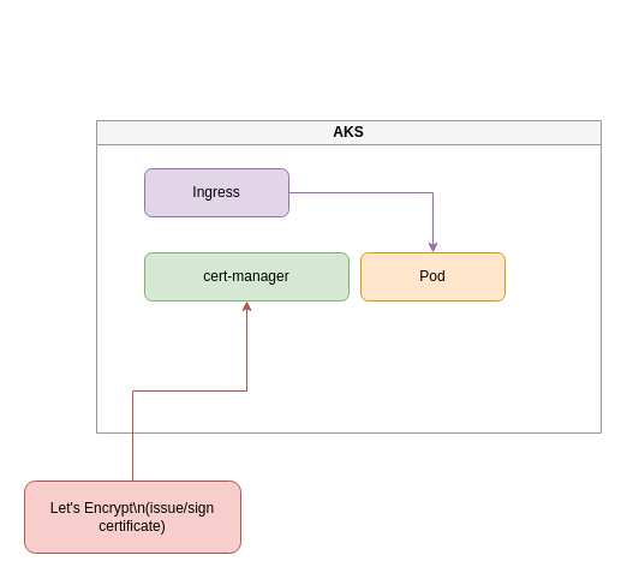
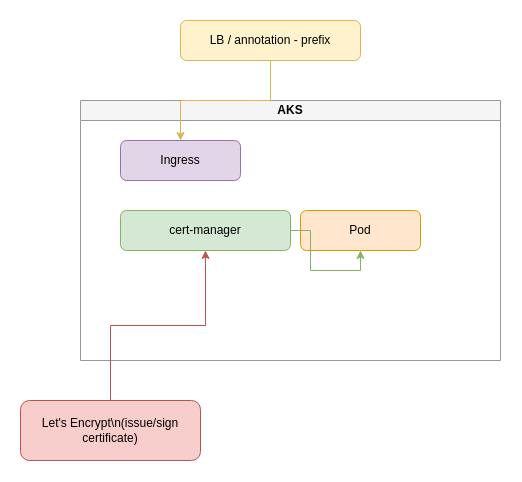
  <mxCell id="0" />
  <mxCell id="1" parent="0" />
+ <mxCell id="2" value="LB / annotation - prefix" style="rounded=1;whiteSpace=wrap;html=1;fillColor=#fff2cc;strokeColor=#d6b656;" parent="1" vertex="1"><mxGeometry x="180" y="20" width="180" height="40" as="geometry" /></mxCell>
  <mxCell id="3" value="AKS" style="swimlane;whiteSpace=wrap;html=1;startSize=20;fillColor=#f5f5f5;strokeColor=#999999;" parent="1" vertex="1"><mxGeometry x="80" y="100" width="420" height="260" as="geometry" /></mxCell>
  <mxCell id="4" value="Ingress" style="rounded=1;whiteSpace=wrap;html=1;fillColor=#e1d5e7;strokeColor=#9673a6;" parent="3" vertex="1"><mxGeometry x="40" y="40" width="120" height="40" as="geometry" /></mxCell>
  <mxCell id="5" value="cert-manager" style="rounded=1;whiteSpace=wrap;html=1;fillColor=#d5e8d4;strokeColor=#82b366;" parent="3" vertex="1"><mxGeometry x="40" y="110" width="170" height="40" as="geometry" /></mxCell>
  <mxCell id="6" value="Pod" style="rounded=1;whiteSpace=wrap;html=1;fillColor=#ffe6cc;strokeColor=#d79b00;" parent="3" vertex="1"><mxGeometry x="220" y="110" width="120" height="40" as="geometry" /></mxCell>
- <mxCell id="7" style="edgeStyle=orthogonalEdgeStyle;rounded=0;orthogonalLoop=1;jettySize=auto;html=1;strokeColor=#9673a6;" parent="3" source="4" target="6" edge="1"><mxGeometry relative="1" as="geometry" /></mxCell>
+ <mxCell id="8" style="edgeStyle=orthogonalEdgeStyle;rounded=0;orthogonalLoop=1;jettySize=auto;html=1;strokeColor=#82b366;entryX=0.5;entryY=1;entryDx=0;entryDy=0;" parent="3" source="5" target="6" edge="1"><mxGeometry relative="1" as="geometry" /></mxCell>
  <mxCell id="9" value="Let's Encrypt\n(issue/sign certificate)" style="rounded=1;whiteSpace=wrap;html=1;fillColor=#f8cecc;strokeColor=#b85450;" parent="1" vertex="1"><mxGeometry x="20" y="400" width="180" height="60" as="geometry" /></mxCell>
+ <mxCell id="10" style="edgeStyle=orthogonalEdgeStyle;rounded=0;orthogonalLoop=1;jettySize=auto;html=1;strokeColor=#d6b656;" parent="1" source="2" target="4" edge="1"><mxGeometry relative="1" as="geometry" /></mxCell>
  <mxCell id="11" style="edgeStyle=orthogonalEdgeStyle;rounded=0;orthogonalLoop=1;jettySize=auto;html=1;strokeColor=#b85450;" parent="1" source="9" target="5" edge="1"><mxGeometry relative="1" as="geometry" /></mxCell>
